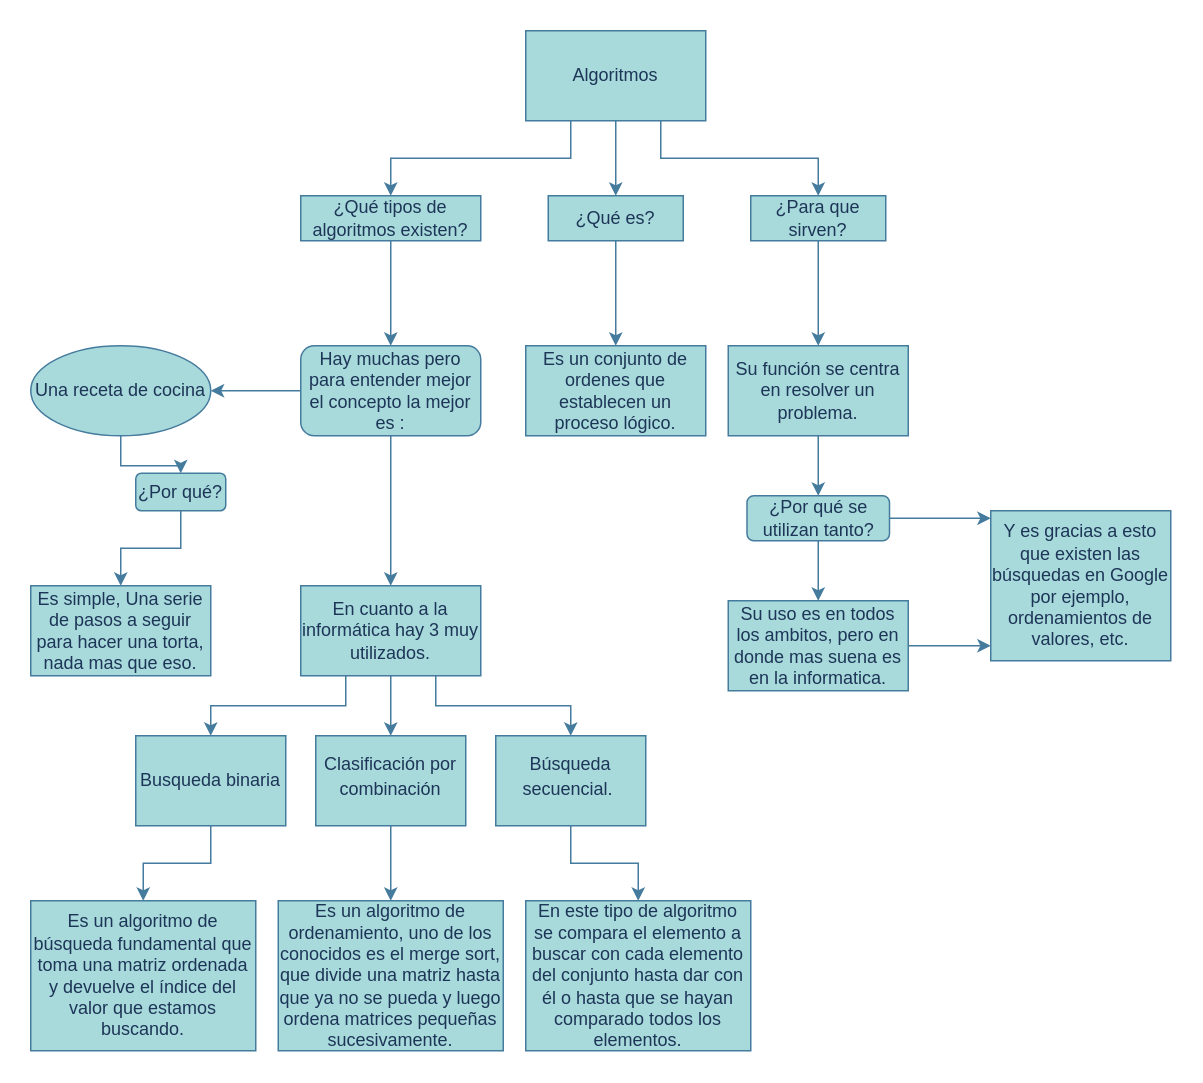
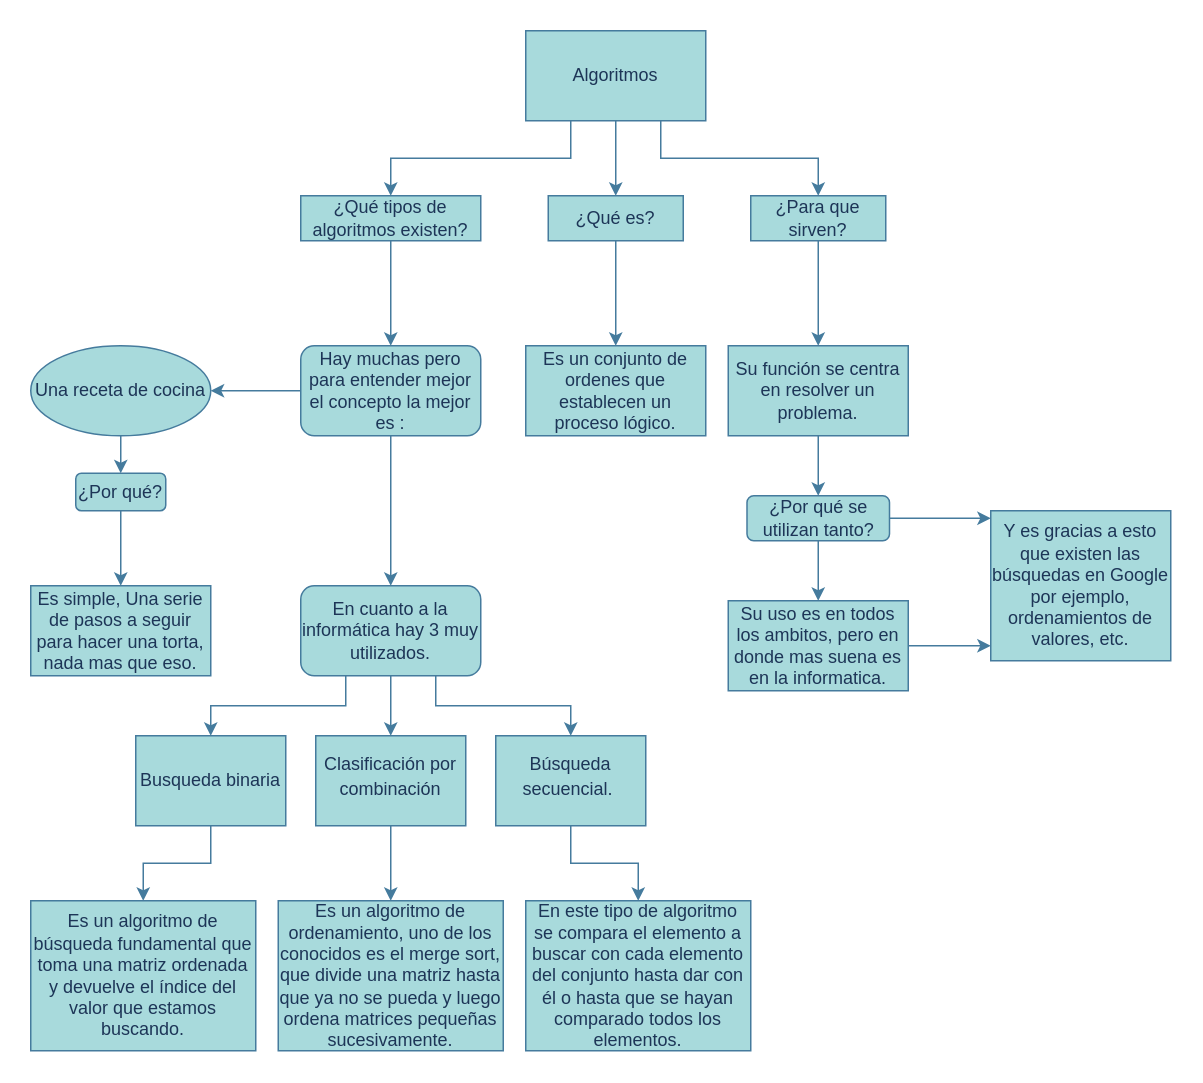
  <mxCell id="0" />
  <mxCell id="1" parent="0" />
  <mxCell id="2" style="edgeStyle=orthogonalEdgeStyle;rounded=0;orthogonalLoop=1;jettySize=auto;html=1;exitX=0.5;exitY=1;exitDx=0;exitDy=0;labelBackgroundColor=none;strokeColor=#457B9D;fontColor=default;" edge="1" parent="1" source="5"><mxGeometry relative="1" as="geometry"><mxPoint x="410" y="130" as="targetPoint" /></mxGeometry></mxCell>
  <mxCell id="3" style="edgeStyle=orthogonalEdgeStyle;rounded=0;orthogonalLoop=1;jettySize=auto;html=1;exitX=0.75;exitY=1;exitDx=0;exitDy=0;labelBackgroundColor=none;strokeColor=#457B9D;fontColor=default;" edge="1" parent="1" source="5" target="10"><mxGeometry relative="1" as="geometry" /></mxCell>
  <mxCell id="4" style="edgeStyle=orthogonalEdgeStyle;rounded=0;orthogonalLoop=1;jettySize=auto;html=1;exitX=0.25;exitY=1;exitDx=0;exitDy=0;entryX=0.5;entryY=0;entryDx=0;entryDy=0;strokeColor=#457B9D;fontColor=#1D3557;fillColor=#A8DADC;" edge="1" parent="1" source="5" target="19"><mxGeometry relative="1" as="geometry" /></mxCell>
  <mxCell id="5" value="Algoritmos" style="rounded=0;whiteSpace=wrap;html=1;labelBackgroundColor=none;fillColor=#A8DADC;strokeColor=#457B9D;fontColor=#1D3557;" vertex="1" parent="1"><mxGeometry x="350" y="20" width="120" height="60" as="geometry" /></mxCell>
  <mxCell id="6" style="edgeStyle=orthogonalEdgeStyle;rounded=0;orthogonalLoop=1;jettySize=auto;html=1;exitX=0.5;exitY=1;exitDx=0;exitDy=0;labelBackgroundColor=none;strokeColor=#457B9D;fontColor=default;" edge="1" parent="1" source="7"><mxGeometry relative="1" as="geometry"><mxPoint x="410" y="230" as="targetPoint" /></mxGeometry></mxCell>
  <mxCell id="7" value="¿Qué es?" style="rounded=0;whiteSpace=wrap;html=1;labelBackgroundColor=none;fillColor=#A8DADC;strokeColor=#457B9D;fontColor=#1D3557;" vertex="1" parent="1"><mxGeometry x="365" y="130" width="90" height="30" as="geometry" /></mxCell>
  <mxCell id="8" value="Es un conjunto de ordenes que establecen un proceso lógico." style="rounded=0;whiteSpace=wrap;html=1;labelBackgroundColor=none;fillColor=#A8DADC;strokeColor=#457B9D;fontColor=#1D3557;" vertex="1" parent="1"><mxGeometry x="350" y="230" width="120" height="60" as="geometry" /></mxCell>
  <mxCell id="9" style="edgeStyle=orthogonalEdgeStyle;rounded=0;orthogonalLoop=1;jettySize=auto;html=1;exitX=0.5;exitY=1;exitDx=0;exitDy=0;labelBackgroundColor=none;strokeColor=#457B9D;fontColor=default;" edge="1" parent="1" source="10"><mxGeometry relative="1" as="geometry"><mxPoint x="545" y="230" as="targetPoint" /></mxGeometry></mxCell>
  <mxCell id="10" value="¿Para que sirven?" style="rounded=0;whiteSpace=wrap;html=1;labelBackgroundColor=none;fillColor=#A8DADC;strokeColor=#457B9D;fontColor=#1D3557;" vertex="1" parent="1"><mxGeometry x="500" y="130" width="90" height="30" as="geometry" /></mxCell>
  <mxCell id="11" style="edgeStyle=orthogonalEdgeStyle;rounded=0;orthogonalLoop=1;jettySize=auto;html=1;exitX=0.5;exitY=1;exitDx=0;exitDy=0;entryX=0.5;entryY=0;entryDx=0;entryDy=0;strokeColor=#457B9D;fontColor=#1D3557;fillColor=#A8DADC;" edge="1" parent="1" source="12" target="15"><mxGeometry relative="1" as="geometry" /></mxCell>
  <mxCell id="12" value="Su función se centra en resolver un problema." style="rounded=0;whiteSpace=wrap;html=1;labelBackgroundColor=none;fillColor=#A8DADC;strokeColor=#457B9D;fontColor=#1D3557;" vertex="1" parent="1"><mxGeometry x="485" y="230" width="120" height="60" as="geometry" /></mxCell>
  <mxCell id="13" style="edgeStyle=orthogonalEdgeStyle;rounded=0;orthogonalLoop=1;jettySize=auto;html=1;exitX=0.5;exitY=1;exitDx=0;exitDy=0;strokeColor=#457B9D;fontColor=#1D3557;fillColor=#A8DADC;" edge="1" parent="1" source="15"><mxGeometry relative="1" as="geometry"><mxPoint x="545" y="400" as="targetPoint" /></mxGeometry></mxCell>
  <mxCell id="14" style="edgeStyle=orthogonalEdgeStyle;rounded=0;orthogonalLoop=1;jettySize=auto;html=1;exitX=1;exitY=0.5;exitDx=0;exitDy=0;strokeColor=#457B9D;fontColor=#1D3557;fillColor=#A8DADC;" edge="1" parent="1" source="15"><mxGeometry relative="1" as="geometry"><mxPoint x="660" y="345" as="targetPoint" /></mxGeometry></mxCell>
  <mxCell id="15" value="¿Por qué se utilizan tanto?" style="rounded=1;whiteSpace=wrap;html=1;strokeColor=#457B9D;fontColor=#1D3557;fillColor=#A8DADC;" vertex="1" parent="1"><mxGeometry x="497.5" y="330" width="95" height="30" as="geometry" /></mxCell>
  <mxCell id="16" style="edgeStyle=orthogonalEdgeStyle;rounded=0;orthogonalLoop=1;jettySize=auto;html=1;exitX=1;exitY=0.5;exitDx=0;exitDy=0;strokeColor=#457B9D;fontColor=#1D3557;fillColor=#A8DADC;" edge="1" parent="1" source="17"><mxGeometry relative="1" as="geometry"><mxPoint x="660" y="430" as="targetPoint" /></mxGeometry></mxCell>
  <mxCell id="17" value="Su uso es en todos los ambitos, pero en donde mas suena es en la informatica." style="rounded=0;whiteSpace=wrap;html=1;strokeColor=#457B9D;fontColor=#1D3557;fillColor=#A8DADC;" vertex="1" parent="1"><mxGeometry x="485" y="400" width="120" height="60" as="geometry" /></mxCell>
  <mxCell id="18" style="edgeStyle=orthogonalEdgeStyle;rounded=0;orthogonalLoop=1;jettySize=auto;html=1;exitX=0.5;exitY=1;exitDx=0;exitDy=0;strokeColor=#457B9D;fontColor=#1D3557;fillColor=#A8DADC;" edge="1" parent="1" source="19"><mxGeometry relative="1" as="geometry"><mxPoint x="260" y="230" as="targetPoint" /></mxGeometry></mxCell>
  <mxCell id="19" value="¿Qué tipos de algoritmos existen?" style="rounded=0;whiteSpace=wrap;html=1;strokeColor=#457B9D;fontColor=#1D3557;fillColor=#A8DADC;" vertex="1" parent="1"><mxGeometry x="200" y="130" width="120" height="30" as="geometry" /></mxCell>
  <mxCell id="20" value="Y es gracias a esto que existen las búsquedas en Google por ejemplo, ordenamientos de valores, etc." style="rounded=0;whiteSpace=wrap;html=1;strokeColor=#457B9D;fontColor=#1D3557;fillColor=#A8DADC;" vertex="1" parent="1"><mxGeometry x="660" y="340" width="120" height="100" as="geometry" /></mxCell>
  <mxCell id="21" style="edgeStyle=orthogonalEdgeStyle;rounded=0;orthogonalLoop=1;jettySize=auto;html=1;exitX=0;exitY=0.5;exitDx=0;exitDy=0;strokeColor=#457B9D;fontColor=#1D3557;fillColor=#A8DADC;" edge="1" parent="1" source="23" target="25"><mxGeometry relative="1" as="geometry"><mxPoint x="100" y="260" as="targetPoint" /></mxGeometry></mxCell>
  <mxCell id="22" style="edgeStyle=orthogonalEdgeStyle;rounded=0;orthogonalLoop=1;jettySize=auto;html=1;exitX=0.5;exitY=1;exitDx=0;exitDy=0;strokeColor=#457B9D;fontColor=#1D3557;fillColor=#A8DADC;" edge="1" parent="1" source="23" target="32"><mxGeometry relative="1" as="geometry"><mxPoint x="260" y="320" as="targetPoint" /></mxGeometry></mxCell>
  <mxCell id="23" value="Hay muchas pero para entender mejor el concepto la mejor es :" style="rounded=1;whiteSpace=wrap;html=1;strokeColor=#457B9D;fontColor=#1D3557;fillColor=#A8DADC;" vertex="1" parent="1"><mxGeometry x="200" y="230" width="120" height="60" as="geometry" /></mxCell>
  <mxCell id="24" style="edgeStyle=orthogonalEdgeStyle;rounded=0;orthogonalLoop=1;jettySize=auto;html=1;exitX=0.5;exitY=1;exitDx=0;exitDy=0;strokeColor=#457B9D;fontColor=#1D3557;fillColor=#A8DADC;" edge="1" parent="1" source="25" target="27"><mxGeometry relative="1" as="geometry"><mxPoint x="80" y="320" as="targetPoint" /></mxGeometry></mxCell>
  <mxCell id="25" value="Una receta de cocina" style="ellipse;whiteSpace=wrap;html=1;strokeColor=#457B9D;fontColor=#1D3557;fillColor=#A8DADC;" vertex="1" parent="1"><mxGeometry y="230" width="120" height="60" as="geometry" x="20" /></mxCell>
  <mxCell id="26" style="edgeStyle=orthogonalEdgeStyle;rounded=0;orthogonalLoop=1;jettySize=auto;html=1;exitX=0.5;exitY=1;exitDx=0;exitDy=0;strokeColor=#457B9D;fontColor=#1D3557;fillColor=#A8DADC;" edge="1" parent="1" source="27" target="28"><mxGeometry relative="1" as="geometry"><mxPoint x="80" y="370" as="targetPoint" /></mxGeometry></mxCell>
- <mxCell id="27" value="¿Por qué?" style="rounded=1;whiteSpace=wrap;html=1;strokeColor=#457B9D;fontColor=#1D3557;fillColor=#A8DADC;" vertex="1" parent="1"><mxGeometry x="90" y="315" width="60" height="25" as="geometry" /></mxCell>
+ <mxCell id="27" value="¿Por qué?" style="rounded=1;whiteSpace=wrap;html=1;strokeColor=#457B9D;fontColor=#1D3557;fillColor=#A8DADC;" vertex="1" parent="1"><mxGeometry x="50" y="315" width="60" height="25" as="geometry" /></mxCell>
  <mxCell id="28" value="Es simple, Una serie de pasos a seguir para hacer una torta, nada mas que eso." style="rounded=0;whiteSpace=wrap;html=1;strokeColor=#457B9D;fontColor=#1D3557;fillColor=#A8DADC;" vertex="1" parent="1"><mxGeometry y="390" width="120" height="60" as="geometry" x="20" /></mxCell>
  <mxCell id="29" style="edgeStyle=orthogonalEdgeStyle;rounded=0;orthogonalLoop=1;jettySize=auto;html=1;exitX=0.25;exitY=1;exitDx=0;exitDy=0;strokeColor=#457B9D;fontColor=#1D3557;fillColor=#A8DADC;entryX=0.5;entryY=0;entryDx=0;entryDy=0;" edge="1" parent="1" source="32" target="34"><mxGeometry relative="1" as="geometry"><mxPoint x="170" y="490" as="targetPoint" /></mxGeometry></mxCell>
  <mxCell id="30" style="edgeStyle=orthogonalEdgeStyle;rounded=0;orthogonalLoop=1;jettySize=auto;html=1;exitX=0.5;exitY=1;exitDx=0;exitDy=0;strokeColor=#457B9D;fontColor=#1D3557;fillColor=#A8DADC;entryX=0.5;entryY=0;entryDx=0;entryDy=0;" edge="1" parent="1" source="32" target="36"><mxGeometry relative="1" as="geometry"><mxPoint x="260" y="480" as="targetPoint" /></mxGeometry></mxCell>
  <mxCell id="31" style="edgeStyle=orthogonalEdgeStyle;rounded=0;orthogonalLoop=1;jettySize=auto;html=1;exitX=0.75;exitY=1;exitDx=0;exitDy=0;strokeColor=#457B9D;fontColor=#1D3557;fillColor=#A8DADC;entryX=0.5;entryY=0;entryDx=0;entryDy=0;" edge="1" parent="1" source="32" target="38"><mxGeometry relative="1" as="geometry"><mxPoint x="350" y="490" as="targetPoint" /></mxGeometry></mxCell>
- <mxCell id="32" value="En cuanto a la informática hay 3 muy utilizados." style="rounded=0;whiteSpace=wrap;html=1;strokeColor=#457B9D;fontColor=#1D3557;fillColor=#A8DADC;" vertex="1" parent="1"><mxGeometry x="200" y="390" width="120" height="60" as="geometry" /></mxCell>
+ <mxCell id="32" value="En cuanto a la informática hay 3 muy utilizados." style="whiteSpace=wrap;html=1;strokeColor=#457B9D;fontColor=#1D3557;fillColor=#A8DADC;rounded=1;" vertex="1" parent="1"><mxGeometry x="200" y="390" width="120" height="60" as="geometry" /></mxCell>
  <mxCell id="33" style="edgeStyle=orthogonalEdgeStyle;rounded=0;orthogonalLoop=1;jettySize=auto;html=1;exitX=0.5;exitY=1;exitDx=0;exitDy=0;strokeColor=#457B9D;fontColor=#1D3557;fillColor=#A8DADC;" edge="1" parent="1" source="34" target="39"><mxGeometry relative="1" as="geometry"><mxPoint x="182" y="590" as="targetPoint" /></mxGeometry></mxCell>
  <mxCell id="34" value="&lt;div style=&quot;&quot;&gt;&lt;span style=&quot;background-color: initial;&quot;&gt;Busqueda binaria&lt;/span&gt;&lt;/div&gt;" style="rounded=0;whiteSpace=wrap;html=1;strokeColor=#457B9D;fontColor=#1D3557;fillColor=#A8DADC;align=center;" vertex="1" parent="1"><mxGeometry x="90" y="490" width="100" height="60" as="geometry" /></mxCell>
  <mxCell id="35" style="edgeStyle=orthogonalEdgeStyle;rounded=0;orthogonalLoop=1;jettySize=auto;html=1;exitX=0.5;exitY=1;exitDx=0;exitDy=0;strokeColor=#457B9D;fontColor=#1D3557;fillColor=#A8DADC;" edge="1" parent="1" source="36" target="40"><mxGeometry relative="1" as="geometry"><mxPoint x="260" y="580" as="targetPoint" /></mxGeometry></mxCell>
  <mxCell id="36" value="&lt;h3 style=&quot;box-sizing: border-box; clear: both; margin-top: 0px; margin-bottom: 0.5rem; font-weight: 500; line-height: 1.2;&quot;&gt;&lt;font style=&quot;font-size: 12px;&quot;&gt;Clasificación por combinación&lt;/font&gt;&lt;/h3&gt;" style="rounded=0;whiteSpace=wrap;html=1;strokeColor=#457B9D;fontColor=#1D3557;fillColor=#A8DADC;align=center;" vertex="1" parent="1"><mxGeometry x="210" y="490" width="100" height="60" as="geometry" /></mxCell>
  <mxCell id="37" style="edgeStyle=orthogonalEdgeStyle;rounded=0;orthogonalLoop=1;jettySize=auto;html=1;exitX=0.5;exitY=1;exitDx=0;exitDy=0;strokeColor=#457B9D;fontColor=#1D3557;fillColor=#A8DADC;" edge="1" parent="1" source="38" target="41"><mxGeometry relative="1" as="geometry"><mxPoint x="380" y="590" as="targetPoint" /></mxGeometry></mxCell>
  <mxCell id="38" value="&lt;h3 style=&quot;box-sizing: border-box; clear: both; margin-top: 0px; margin-bottom: 0.5rem; font-weight: 500; line-height: 1.2;&quot;&gt;&lt;font style=&quot;font-size: 12px;&quot;&gt;Búsqueda secuencial.&amp;nbsp;&lt;/font&gt;&lt;br&gt;&lt;/h3&gt;" style="rounded=0;whiteSpace=wrap;html=1;strokeColor=#457B9D;fontColor=#1D3557;fillColor=#A8DADC;align=center;" vertex="1" parent="1"><mxGeometry x="330" y="490" width="100" height="60" as="geometry" /></mxCell>
  <mxCell id="39" value="Es un algoritmo de búsqueda fundamental que toma una matriz ordenada y devuelve el índice del valor que estamos buscando." style="rounded=0;whiteSpace=wrap;html=1;strokeColor=#457B9D;fontColor=#1D3557;fillColor=#A8DADC;" vertex="1" parent="1"><mxGeometry y="600" width="150" height="100" as="geometry" x="20" /></mxCell>
  <mxCell id="40" value="Es un algoritmo de ordenamiento, uno de los conocidos es el merge sort, que divide una matriz hasta que ya no se pueda y luego ordena matrices pequeñas sucesivamente." style="rounded=0;whiteSpace=wrap;html=1;strokeColor=#457B9D;fontColor=#1D3557;fillColor=#A8DADC;" vertex="1" parent="1"><mxGeometry x="185" y="600" width="150" height="100" as="geometry" /></mxCell>
  <mxCell id="41" value="En este tipo de algoritmo se compara el elemento a buscar con cada elemento del conjunto hasta dar con él o hasta que se hayan comparado todos los elementos." style="rounded=0;whiteSpace=wrap;html=1;strokeColor=#457B9D;fontColor=#1D3557;fillColor=#A8DADC;" vertex="1" parent="1"><mxGeometry x="350" y="600" width="150" height="100" as="geometry" /></mxCell>
